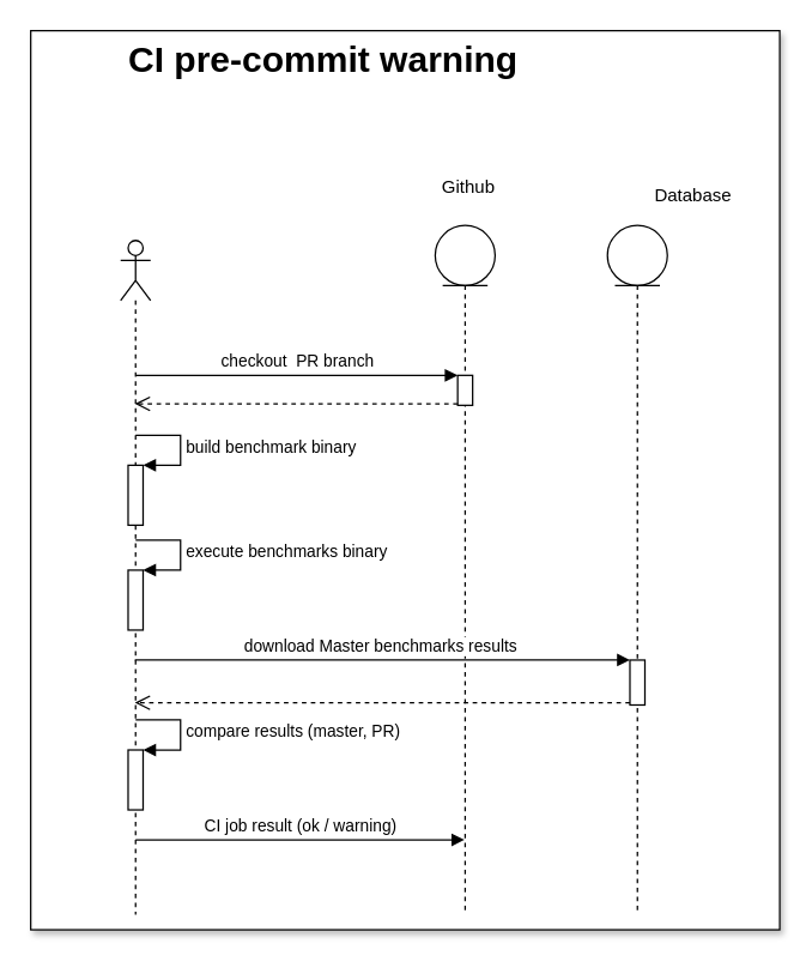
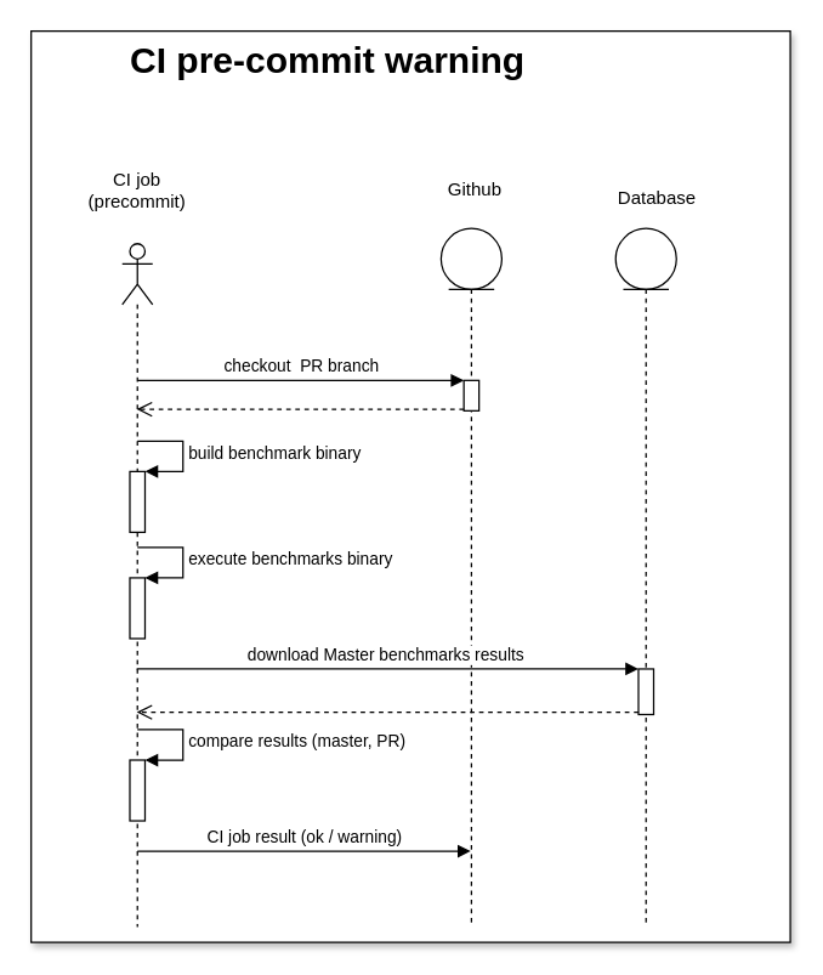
  <mxCell id="0" />
  <mxCell id="1" parent="0" />
  <mxCell id="2" value="" style="rounded=0;whiteSpace=wrap;html=1;shadow=1;fillColor=#FFFFFF;" vertex="1" parent="1"><mxGeometry x="20" y="20" width="500" height="600" as="geometry" /></mxCell>
  <mxCell id="3" value="" style="shape=umlLifeline;participant=umlActor;perimeter=lifelinePerimeter;whiteSpace=wrap;html=1;container=1;collapsible=0;recursiveResize=0;verticalAlign=top;spacingTop=36;outlineConnect=0;" parent="1" vertex="1"><mxGeometry x="80" y="160" width="20" height="450" as="geometry" /></mxCell>
  <mxCell id="4" value="" style="html=1;points=[];perimeter=orthogonalPerimeter;" parent="3" vertex="1"><mxGeometry x="5" y="150" width="10" height="40" as="geometry" /></mxCell>
  <mxCell id="5" value="build benchmark binary" style="edgeStyle=orthogonalEdgeStyle;html=1;align=left;spacingLeft=2;endArrow=block;rounded=0;entryX=1;entryY=0;" parent="3" target="4" edge="1"><mxGeometry relative="1" as="geometry"><mxPoint x="10" y="130" as="sourcePoint" /><Array as="points"><mxPoint x="40" y="130" /></Array></mxGeometry></mxCell>
  <mxCell id="6" value="" style="html=1;points=[];perimeter=orthogonalPerimeter;" parent="3" vertex="1"><mxGeometry x="5" y="220" width="10" height="40" as="geometry" /></mxCell>
  <mxCell id="7" value="execute benchmarks binary" style="edgeStyle=orthogonalEdgeStyle;html=1;align=left;spacingLeft=2;endArrow=block;rounded=0;entryX=1;entryY=0;" parent="3" target="6" edge="1"><mxGeometry relative="1" as="geometry"><mxPoint x="10" y="200" as="sourcePoint" /><Array as="points"><mxPoint x="40" y="200" /></Array></mxGeometry></mxCell>
  <mxCell id="8" value="" style="html=1;points=[];perimeter=orthogonalPerimeter;" parent="3" vertex="1"><mxGeometry x="5" y="340" width="10" height="40" as="geometry" /></mxCell>
  <mxCell id="9" value="compare results (master, PR)" style="edgeStyle=orthogonalEdgeStyle;html=1;align=left;spacingLeft=2;endArrow=block;rounded=0;entryX=1;entryY=0;" parent="3" target="8" edge="1"><mxGeometry relative="1" as="geometry"><mxPoint x="10" y="320" as="sourcePoint" /><Array as="points"><mxPoint x="40" y="320" /></Array></mxGeometry></mxCell>
  <mxCell id="10" value="CI job result (ok / warning)" style="html=1;verticalAlign=bottom;endArrow=block;" parent="3" target="12" edge="1"><mxGeometry width="80" relative="1" as="geometry"><mxPoint x="10" y="400" as="sourcePoint" /><mxPoint x="90" y="400" as="targetPoint" /></mxGeometry></mxCell>
+ <mxCell id="11" value="CI job (precommit)" style="text;html=1;strokeColor=none;fillColor=none;align=center;verticalAlign=middle;whiteSpace=wrap;rounded=0;" parent="1" vertex="1"><mxGeometry x="60" y="110" width="60" height="30" as="geometry" /></mxCell>
  <mxCell id="12" value="" style="shape=umlLifeline;participant=umlEntity;perimeter=lifelinePerimeter;whiteSpace=wrap;html=1;container=1;collapsible=0;recursiveResize=0;verticalAlign=top;spacingTop=36;outlineConnect=0;" parent="1" vertex="1"><mxGeometry x="290" y="150" width="40" height="460" as="geometry" /></mxCell>
  <mxCell id="13" value="Github" style="text;html=1;strokeColor=none;fillColor=none;align=center;verticalAlign=middle;whiteSpace=wrap;rounded=0;" parent="1" vertex="1"><mxGeometry x="290" y="115" width="45" height="20" as="geometry" /></mxCell>
  <mxCell id="14" value="" style="html=1;points=[];perimeter=orthogonalPerimeter;" parent="1" vertex="1"><mxGeometry x="305" y="250" width="10" height="20" as="geometry" /></mxCell>
  <mxCell id="15" value="checkout&amp;nbsp; PR branch" style="html=1;verticalAlign=bottom;endArrow=block;entryX=0;entryY=0;" parent="1" target="14" edge="1"><mxGeometry relative="1" as="geometry"><mxPoint x="90" y="250" as="sourcePoint" /></mxGeometry></mxCell>
  <mxCell id="16" value="" style="html=1;verticalAlign=bottom;endArrow=open;dashed=1;endSize=8;exitX=0;exitY=0.95;" parent="1" source="14" target="3" edge="1"><mxGeometry x="-0.429" y="-16" relative="1" as="geometry"><mxPoint x="90" y="326" as="targetPoint" /><mxPoint as="offset" /></mxGeometry></mxCell>
  <mxCell id="17" value="" style="shape=umlLifeline;participant=umlEntity;perimeter=lifelinePerimeter;whiteSpace=wrap;html=1;container=1;collapsible=0;recursiveResize=0;verticalAlign=top;spacingTop=36;outlineConnect=0;" parent="1" vertex="1"><mxGeometry x="405" y="150" width="40" height="460" as="geometry" /></mxCell>
  <mxCell id="18" value="" style="html=1;points=[];perimeter=orthogonalPerimeter;" parent="17" vertex="1"><mxGeometry x="15" y="290" width="10" height="30" as="geometry" /></mxCell>
- <mxCell id="19" value="Database" style="text;html=1;strokeColor=none;fillColor=none;align=center;verticalAlign=middle;whiteSpace=wrap;rounded=0;" parent="1" vertex="1"><mxGeometry x="440" y="120" width="45" height="20" as="geometry" /></mxCell>
+ <mxCell id="19" value="Database" style="text;html=1;strokeColor=none;fillColor=none;align=center;verticalAlign=middle;whiteSpace=wrap;rounded=0;" parent="1" vertex="1"><mxGeometry x="410" y="120" width="45" height="20" as="geometry" /></mxCell>
  <mxCell id="20" value="download Master benchmarks results&amp;nbsp;" style="html=1;verticalAlign=bottom;endArrow=block;entryX=0;entryY=0;" parent="1" source="3" target="18" edge="1"><mxGeometry relative="1" as="geometry"><mxPoint x="350" y="440" as="sourcePoint" /></mxGeometry></mxCell>
  <mxCell id="21" value="" style="html=1;verticalAlign=bottom;endArrow=open;dashed=1;endSize=8;exitX=0;exitY=0.95;" parent="1" source="18" target="3" edge="1"><mxGeometry relative="1" as="geometry"><mxPoint x="350" y="516" as="targetPoint" /></mxGeometry></mxCell>
  <mxCell id="22" value="CI pre-commit warning" style="text;strokeColor=none;fillColor=none;html=1;fontSize=24;fontStyle=1;verticalAlign=middle;align=center;" parent="1" vertex="1"><mxGeometry x="70" y="20" width="290" height="40" as="geometry" /></mxCell>
